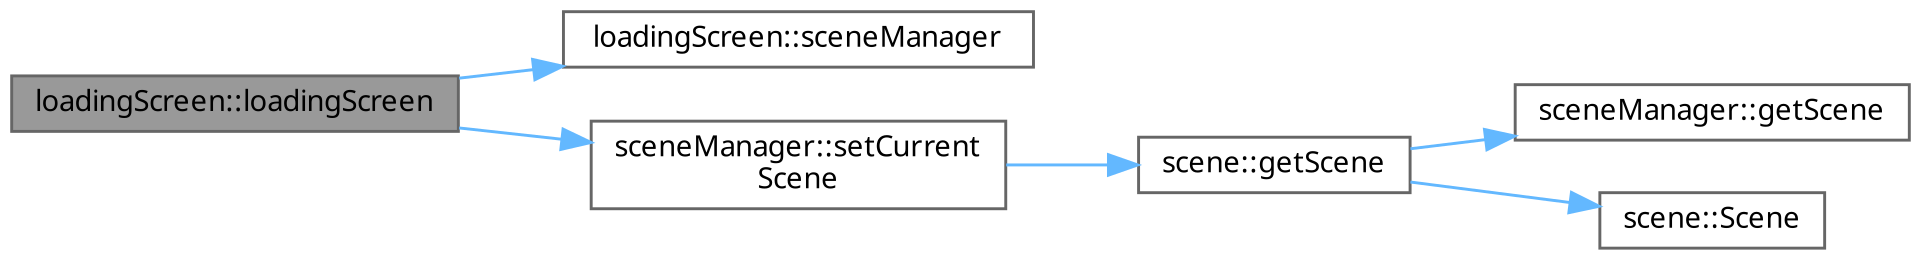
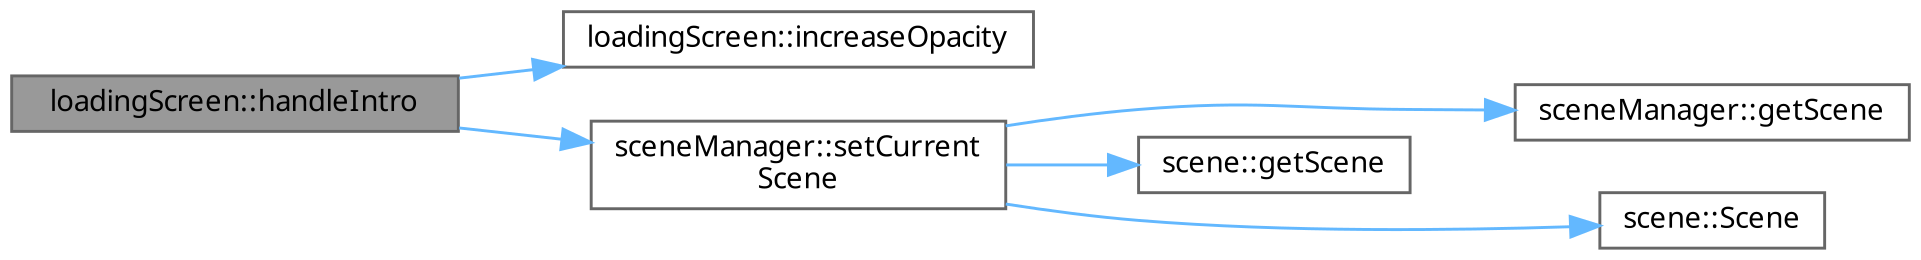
  digraph {
    fontname="Noto Sans"
    rankdir=LR
    node [color=grey40 fillcolor=white fontname="Noto Sans" fontsize=10 shape=box style=filled]
    edge [color=steelblue1 fontname="Noto Sans" fontsize=10 labelfontname=Helvetica labelfontsize=10 style=solid]
-   n1 [color=gray40 fillcolor=grey60 fontcolor=black height=0.2 label="loadingScreen::loadingScreen" width=0.4]
-   n2 [height=0.2 label="loadingScreen::sceneManager" width=0.4]
+   n1 [color=gray40 fillcolor=grey60 fontcolor=black height=0.2 label="loadingScreen::handleIntro" width=0.4]
+   n2 [height=0.2 label="loadingScreen::increaseOpacity" width=0.4]
    n3 [height=0.2 label="sceneManager::setCurrent\lScene" width=0.4]
    n4 [height=0.2 label="sceneManager::getScene" width=0.4]
    n5 [height=0.2 label="scene::getScene" width=0.4]
    n6 [height=0.2 label="scene::Scene" width=0.4]
    n1 -> n2
    n1 -> n3
-   n5 -> n4
+   n3 -> n4
    n3 -> n5
-   n5 -> n6
+   n3 -> n6
  }
